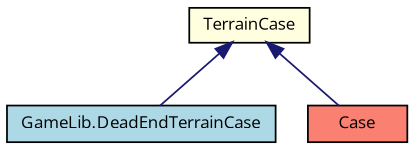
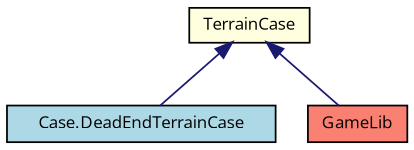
  digraph {
    fontname="Open Sans"
    node [color=black fontname="Open Sans" fontsize=10 shape=record style=filled]
    edge [color=midnightblue dir=back fontname="Open Sans" fontsize=10 labelfontname=Helvetica labelfontsize=10 style=solid]
-   n1 [fillcolor=lightblue fontcolor=black height=0.2 label="GameLib.DeadEndTerrainCase" width=0.4]
+   n1 [fillcolor=lightblue fontcolor=black height=0.2 label="Case.DeadEndTerrainCase" width=0.4]
    n2 [fillcolor=lightyellow height=0.2 label=TerrainCase width=0.4]
-   n3 [fillcolor=salmon height=0.2 label=Case width=0.4]
+   n3 [fillcolor=salmon height=0.2 label=GameLib width=0.4]
    n2 -> n1
    n2 -> n3
  }
